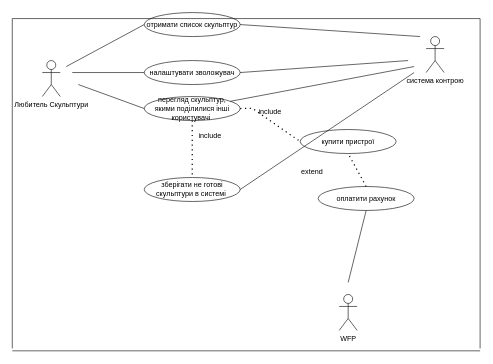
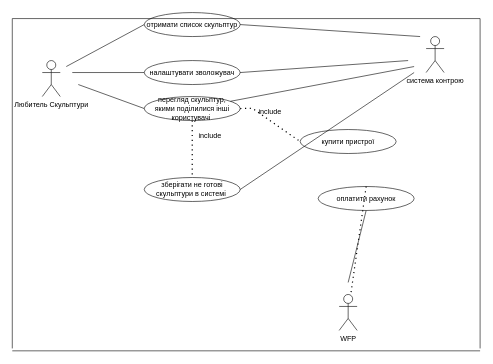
  <mxCell id="0" />
  <mxCell id="1" parent="0" />
  <mxCell id="2" value="Любитель Скульптури" style="shape=umlActor;verticalLabelPosition=bottom;verticalAlign=top;html=1;" parent="1" vertex="1"><mxGeometry x="70" y="100" width="30" height="60" as="geometry" /></mxCell>
  <mxCell id="3" value="отримати список скульптур" style="ellipse;whiteSpace=wrap;html=1;" parent="1" vertex="1"><mxGeometry x="240" y="20" width="160" height="40" as="geometry" /></mxCell>
  <mxCell id="4" value="налаштувати зволожувач" style="ellipse;whiteSpace=wrap;html=1;" parent="1" vertex="1"><mxGeometry x="240" y="100" width="160" height="40" as="geometry" /></mxCell>
  <mxCell id="5" value="перегляд скульптур, &lt;br&gt;якими поділилися інші користувачі&amp;nbsp;" style="ellipse;whiteSpace=wrap;html=1;" parent="1" vertex="1"><mxGeometry x="240" y="160" width="160" height="40" as="geometry" /></mxCell>
  <mxCell id="6" value="зберігати не готові скульптури в системі&amp;nbsp;" style="ellipse;whiteSpace=wrap;html=1;" parent="1" vertex="1"><mxGeometry x="240" y="295" width="160" height="40" as="geometry" /></mxCell>
  <mxCell id="7" value="" style="endArrow=none;html=1;rounded=0;entryX=0;entryY=0.5;entryDx=0;entryDy=0;" parent="1" target="3" edge="1"><mxGeometry width="50" height="50" relative="1" as="geometry"><mxPoint x="110" y="110" as="sourcePoint" /><mxPoint x="170" y="80" as="targetPoint" /></mxGeometry></mxCell>
  <mxCell id="8" value="" style="endArrow=none;html=1;rounded=0;" parent="1" target="4" edge="1"><mxGeometry width="50" height="50" relative="1" as="geometry"><mxPoint x="120" y="120" as="sourcePoint" /><mxPoint x="250" y="70" as="targetPoint" /></mxGeometry></mxCell>
  <mxCell id="9" value="" style="endArrow=none;html=1;rounded=0;entryX=0;entryY=0.5;entryDx=0;entryDy=0;" parent="1" target="5" edge="1"><mxGeometry width="50" height="50" relative="1" as="geometry"><mxPoint x="130" y="140" as="sourcePoint" /><mxPoint x="250" y="130" as="targetPoint" /></mxGeometry></mxCell>
  <mxCell id="10" value="купити пристрої" style="ellipse;whiteSpace=wrap;html=1;" parent="1" vertex="1"><mxGeometry x="500" y="215" width="160" height="40" as="geometry" /></mxCell>
  <mxCell id="11" value="" style="endArrow=none;dashed=1;html=1;dashPattern=1 3;strokeWidth=2;rounded=0;entryX=0;entryY=0.5;entryDx=0;entryDy=0;exitX=1;exitY=0.5;exitDx=0;exitDy=0;" parent="1" source="5" target="10" edge="1"><mxGeometry width="50" height="50" relative="1" as="geometry"><mxPoint x="400" y="180" as="sourcePoint" /><mxPoint x="470" y="179.5" as="targetPoint" /><Array as="points"><mxPoint x="420" y="179.5" /></Array></mxGeometry></mxCell>
  <mxCell id="12" value="include" style="text;html=1;strokeColor=none;fillColor=none;align=center;verticalAlign=middle;whiteSpace=wrap;rounded=0;" parent="1" vertex="1"><mxGeometry x="420" y="170" width="60" height="30" as="geometry" /></mxCell>
  <mxCell id="13" value="оплатити рахунок" style="ellipse;whiteSpace=wrap;html=1;" parent="1" vertex="1"><mxGeometry x="530" y="310" width="160" height="40" as="geometry" /></mxCell>
- <mxCell id="14" value="" style="endArrow=none;dashed=1;html=1;dashPattern=1 3;strokeWidth=2;rounded=0;entryX=0.5;entryY=1;entryDx=0;entryDy=0;exitX=0.5;exitY=0;exitDx=0;exitDy=0;" parent="1" source="13" target="10" edge="1"><mxGeometry width="50" height="50" relative="1" as="geometry"><mxPoint x="390" y="410" as="sourcePoint" /><mxPoint x="440" y="360" as="targetPoint" /></mxGeometry></mxCell>
- <mxCell id="15" value="extend" style="text;html=1;strokeColor=none;fillColor=none;align=center;verticalAlign=middle;whiteSpace=wrap;rounded=0;" parent="1" vertex="1"><mxGeometry x="490" y="270" width="60" height="30" as="geometry" /></mxCell>
+ <mxCell id="14" value="" style="endArrow=none;dashed=1;html=1;dashPattern=1 3;strokeWidth=2;rounded=0;exitX=0.5;exitY=0;exitDx=0;exitDy=0;" parent="1" source="13" target="16" edge="1"><mxGeometry width="50" height="50" relative="1" as="geometry"><mxPoint x="390" y="410" as="sourcePoint" /><mxPoint x="440" y="360" as="targetPoint" /></mxGeometry></mxCell>
  <mxCell id="16" value="WFP" style="shape=umlActor;verticalLabelPosition=bottom;verticalAlign=top;html=1;outlineConnect=0;" parent="1" vertex="1"><mxGeometry x="565" y="490" width="30" height="60" as="geometry" /></mxCell>
  <mxCell id="17" value="" style="endArrow=none;html=1;rounded=0;entryX=0.5;entryY=1;entryDx=0;entryDy=0;" parent="1" target="13" edge="1"><mxGeometry width="50" height="50" relative="1" as="geometry"><mxPoint x="580" y="470" as="sourcePoint" /><mxPoint x="560" y="420" as="targetPoint" /></mxGeometry></mxCell>
  <mxCell id="18" value="система контрою" style="shape=umlActor;verticalLabelPosition=bottom;verticalAlign=top;html=1;outlineConnect=0;" parent="1" vertex="1"><mxGeometry x="710" y="60" width="30" height="60" as="geometry" /></mxCell>
  <mxCell id="19" value="" style="endArrow=none;html=1;rounded=0;entryX=1;entryY=0.5;entryDx=0;entryDy=0;" parent="1" target="3" edge="1"><mxGeometry width="50" height="50" relative="1" as="geometry"><mxPoint x="700" y="60" as="sourcePoint" /><mxPoint x="250" y="70" as="targetPoint" /></mxGeometry></mxCell>
  <mxCell id="20" value="" style="endArrow=none;html=1;rounded=0;entryX=1;entryY=0.5;entryDx=0;entryDy=0;" parent="1" target="4" edge="1"><mxGeometry width="50" height="50" relative="1" as="geometry"><mxPoint x="680" y="100" as="sourcePoint" /><mxPoint x="250" y="130" as="targetPoint" /></mxGeometry></mxCell>
  <mxCell id="21" value="" style="endArrow=none;html=1;rounded=0;" parent="1" target="5" edge="1"><mxGeometry width="50" height="50" relative="1" as="geometry"><mxPoint x="690" y="110" as="sourcePoint" /><mxPoint x="410" y="130" as="targetPoint" /></mxGeometry></mxCell>
  <mxCell id="22" value="" style="endArrow=none;html=1;rounded=0;entryX=1;entryY=0.5;entryDx=0;entryDy=0;" parent="1" target="6" edge="1"><mxGeometry width="50" height="50" relative="1" as="geometry"><mxPoint x="690" y="120" as="sourcePoint" /><mxPoint x="393.793" y="177.931" as="targetPoint" /></mxGeometry></mxCell>
  <mxCell id="23" value="" style="endArrow=none;html=1;rounded=0;" edge="1" parent="1"><mxGeometry width="50" height="50" relative="1" as="geometry"><mxPoint x="20" y="580" as="sourcePoint" /><mxPoint x="20" y="30" as="targetPoint" /></mxGeometry></mxCell>
  <mxCell id="24" value="" style="endArrow=none;html=1;rounded=0;" edge="1" parent="1"><mxGeometry width="50" height="50" relative="1" as="geometry"><mxPoint x="800" y="30" as="sourcePoint" /><mxPoint x="20" y="30" as="targetPoint" /></mxGeometry></mxCell>
  <mxCell id="25" value="" style="endArrow=none;html=1;rounded=0;" edge="1" parent="1"><mxGeometry width="50" height="50" relative="1" as="geometry"><mxPoint x="800" y="584" as="sourcePoint" /><mxPoint x="20" y="584" as="targetPoint" /></mxGeometry></mxCell>
  <mxCell id="26" value="" style="endArrow=none;html=1;rounded=0;" edge="1" parent="1"><mxGeometry width="50" height="50" relative="1" as="geometry"><mxPoint x="800" y="580" as="sourcePoint" /><mxPoint x="800" y="30" as="targetPoint" /></mxGeometry></mxCell>
  <mxCell id="27" value="" style="endArrow=none;dashed=1;html=1;dashPattern=1 3;strokeWidth=2;rounded=0;entryX=0.5;entryY=0;entryDx=0;entryDy=0;exitX=0.5;exitY=1;exitDx=0;exitDy=0;" edge="1" parent="1" source="5" target="6"><mxGeometry width="50" height="50" relative="1" as="geometry"><mxPoint x="410" y="190" as="sourcePoint" /><mxPoint x="510" y="250" as="targetPoint" /><Array as="points" /></mxGeometry></mxCell>
  <mxCell id="28" value="include" style="text;html=1;strokeColor=none;fillColor=none;align=center;verticalAlign=middle;whiteSpace=wrap;rounded=0;" vertex="1" parent="1"><mxGeometry x="320" y="210" width="60" height="30" as="geometry" /></mxCell>
